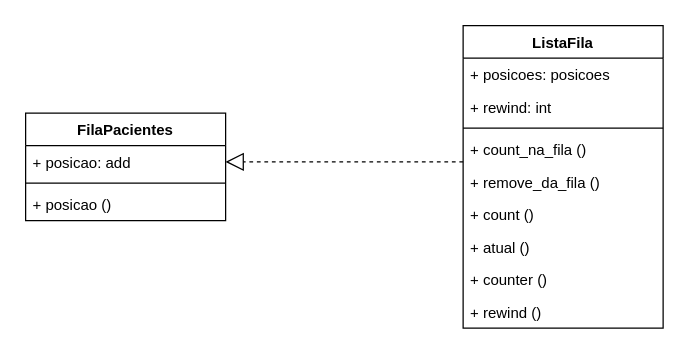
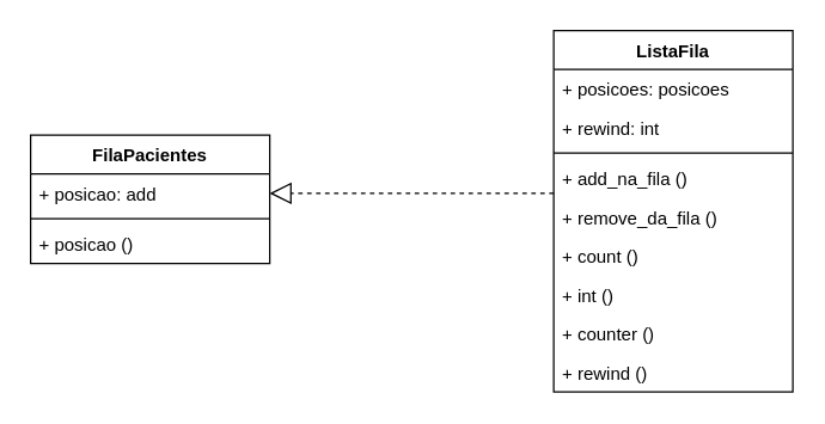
  <mxCell id="0" />
  <mxCell id="1" parent="0" />
  <mxCell id="2" value="FilaPacientes" style="swimlane;fontStyle=1;align=center;verticalAlign=top;childLayout=stackLayout;horizontal=1;startSize=26;horizontalStack=0;resizeParent=1;resizeParentMax=0;resizeLast=0;collapsible=1;marginBottom=0;" parent="1" vertex="1"><mxGeometry x="20" y="90" width="160" height="86" as="geometry" /></mxCell>
  <mxCell id="3" value="+ posicao: add" style="text;strokeColor=none;fillColor=none;align=left;verticalAlign=top;spacingLeft=4;spacingRight=4;overflow=hidden;rotatable=0;points=[[0,0.5],[1,0.5]];portConstraint=eastwest;" parent="2" vertex="1"><mxGeometry y="26" width="160" height="26" as="geometry" /></mxCell>
  <mxCell id="4" value="" style="line;strokeWidth=1;fillColor=none;align=left;verticalAlign=middle;spacingTop=-1;spacingLeft=3;spacingRight=3;rotatable=0;labelPosition=right;points=[];portConstraint=eastwest;" parent="2" vertex="1"><mxGeometry y="52" width="160" height="8" as="geometry" /></mxCell>
  <mxCell id="5" value="+ posicao ()" style="text;strokeColor=none;fillColor=none;align=left;verticalAlign=top;spacingLeft=4;spacingRight=4;overflow=hidden;rotatable=0;points=[[0,0.5],[1,0.5]];portConstraint=eastwest;" parent="2" vertex="1"><mxGeometry y="60" width="160" height="26" as="geometry" /></mxCell>
  <mxCell id="6" value="ListaFila" style="swimlane;fontStyle=1;align=center;verticalAlign=top;childLayout=stackLayout;horizontal=1;startSize=26;horizontalStack=0;resizeParent=1;resizeParentMax=0;resizeLast=0;collapsible=1;marginBottom=0;" parent="1" vertex="1"><mxGeometry x="370" y="20" width="160" height="242" as="geometry" /></mxCell>
  <mxCell id="7" value="+ posicoes: posicoes" style="text;strokeColor=none;fillColor=none;align=left;verticalAlign=top;spacingLeft=4;spacingRight=4;overflow=hidden;rotatable=0;points=[[0,0.5],[1,0.5]];portConstraint=eastwest;" parent="6" vertex="1"><mxGeometry y="26" width="160" height="26" as="geometry" /></mxCell>
  <mxCell id="8" value="+ rewind: int" style="text;strokeColor=none;fillColor=none;align=left;verticalAlign=top;spacingLeft=4;spacingRight=4;overflow=hidden;rotatable=0;points=[[0,0.5],[1,0.5]];portConstraint=eastwest;" vertex="1" parent="6"><mxGeometry y="52" width="160" height="26" as="geometry" /></mxCell>
  <mxCell id="9" value="" style="line;strokeWidth=1;fillColor=none;align=left;verticalAlign=middle;spacingTop=-1;spacingLeft=3;spacingRight=3;rotatable=0;labelPosition=right;points=[];portConstraint=eastwest;" parent="6" vertex="1"><mxGeometry y="78" width="160" height="8" as="geometry" /></mxCell>
- <mxCell id="10" value="+ count_na_fila ()" style="text;strokeColor=none;fillColor=none;align=left;verticalAlign=top;spacingLeft=4;spacingRight=4;overflow=hidden;rotatable=0;points=[[0,0.5],[1,0.5]];portConstraint=eastwest;" parent="6" vertex="1"><mxGeometry y="86" width="160" height="26" as="geometry" /></mxCell>
+ <mxCell id="10" value="+ add_na_fila ()" style="text;strokeColor=none;fillColor=none;align=left;verticalAlign=top;spacingLeft=4;spacingRight=4;overflow=hidden;rotatable=0;points=[[0,0.5],[1,0.5]];portConstraint=eastwest;" parent="6" vertex="1"><mxGeometry y="86" width="160" height="26" as="geometry" /></mxCell>
  <mxCell id="11" value="+ remove_da_fila ()" style="text;strokeColor=none;fillColor=none;align=left;verticalAlign=top;spacingLeft=4;spacingRight=4;overflow=hidden;rotatable=0;points=[[0,0.5],[1,0.5]];portConstraint=eastwest;" parent="6" vertex="1"><mxGeometry y="112" width="160" height="26" as="geometry" /></mxCell>
  <mxCell id="12" value="+ count ()" style="text;strokeColor=none;fillColor=none;align=left;verticalAlign=top;spacingLeft=4;spacingRight=4;overflow=hidden;rotatable=0;points=[[0,0.5],[1,0.5]];portConstraint=eastwest;" parent="6" vertex="1"><mxGeometry y="138" width="160" height="26" as="geometry" /></mxCell>
- <mxCell id="13" value="+ atual ()" style="text;strokeColor=none;fillColor=none;align=left;verticalAlign=top;spacingLeft=4;spacingRight=4;overflow=hidden;rotatable=0;points=[[0,0.5],[1,0.5]];portConstraint=eastwest;" parent="6" vertex="1"><mxGeometry y="164" width="160" height="26" as="geometry" /></mxCell>
+ <mxCell id="13" value="+ int ()" style="text;strokeColor=none;fillColor=none;align=left;verticalAlign=top;spacingLeft=4;spacingRight=4;overflow=hidden;rotatable=0;points=[[0,0.5],[1,0.5]];portConstraint=eastwest;" parent="6" vertex="1"><mxGeometry y="164" width="160" height="26" as="geometry" /></mxCell>
  <mxCell id="14" value="+ counter ()" style="text;strokeColor=none;fillColor=none;align=left;verticalAlign=top;spacingLeft=4;spacingRight=4;overflow=hidden;rotatable=0;points=[[0,0.5],[1,0.5]];portConstraint=eastwest;" parent="6" vertex="1"><mxGeometry y="190" width="160" height="26" as="geometry" /></mxCell>
  <mxCell id="15" value="+ rewind ()" style="text;strokeColor=none;fillColor=none;align=left;verticalAlign=top;spacingLeft=4;spacingRight=4;overflow=hidden;rotatable=0;points=[[0,0.5],[1,0.5]];portConstraint=eastwest;" parent="6" vertex="1"><mxGeometry y="216" width="160" height="26" as="geometry" /></mxCell>
  <mxCell id="16" value="" style="endArrow=block;dashed=1;endFill=0;endSize=12;html=1;rounded=0;" parent="1" target="3" edge="1"><mxGeometry width="160" relative="1" as="geometry"><mxPoint x="370" y="129" as="sourcePoint" /><mxPoint x="240" y="300" as="targetPoint" /></mxGeometry></mxCell>
